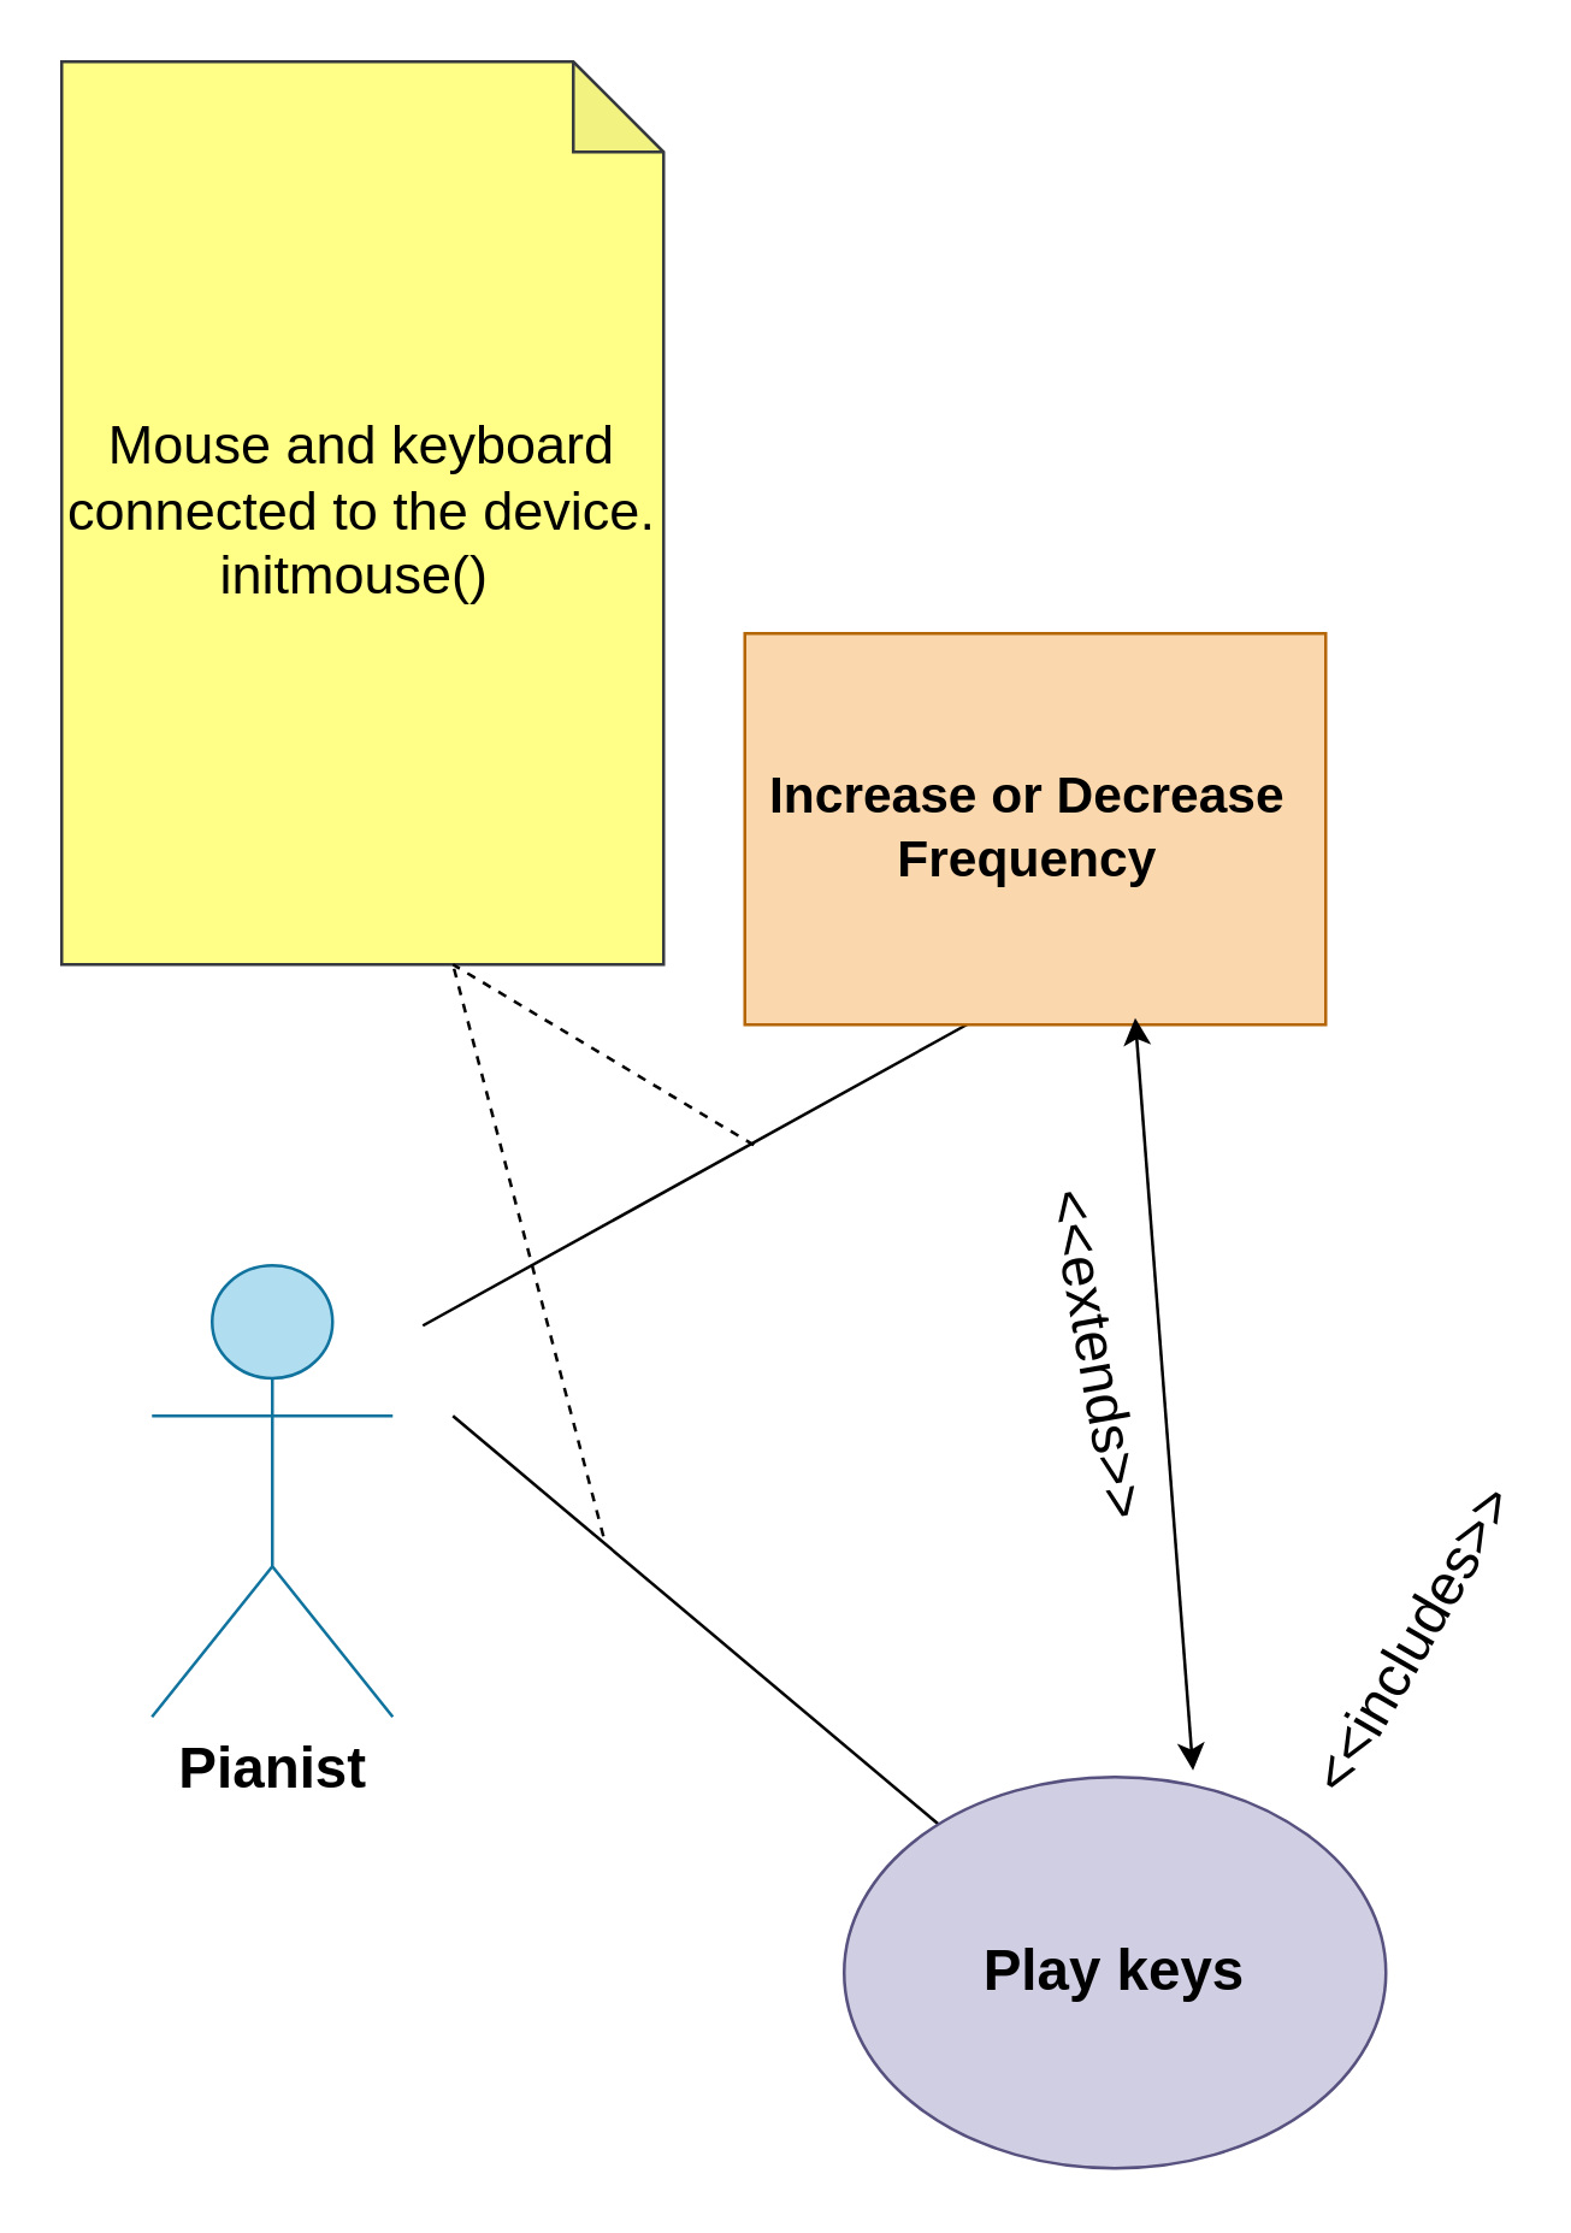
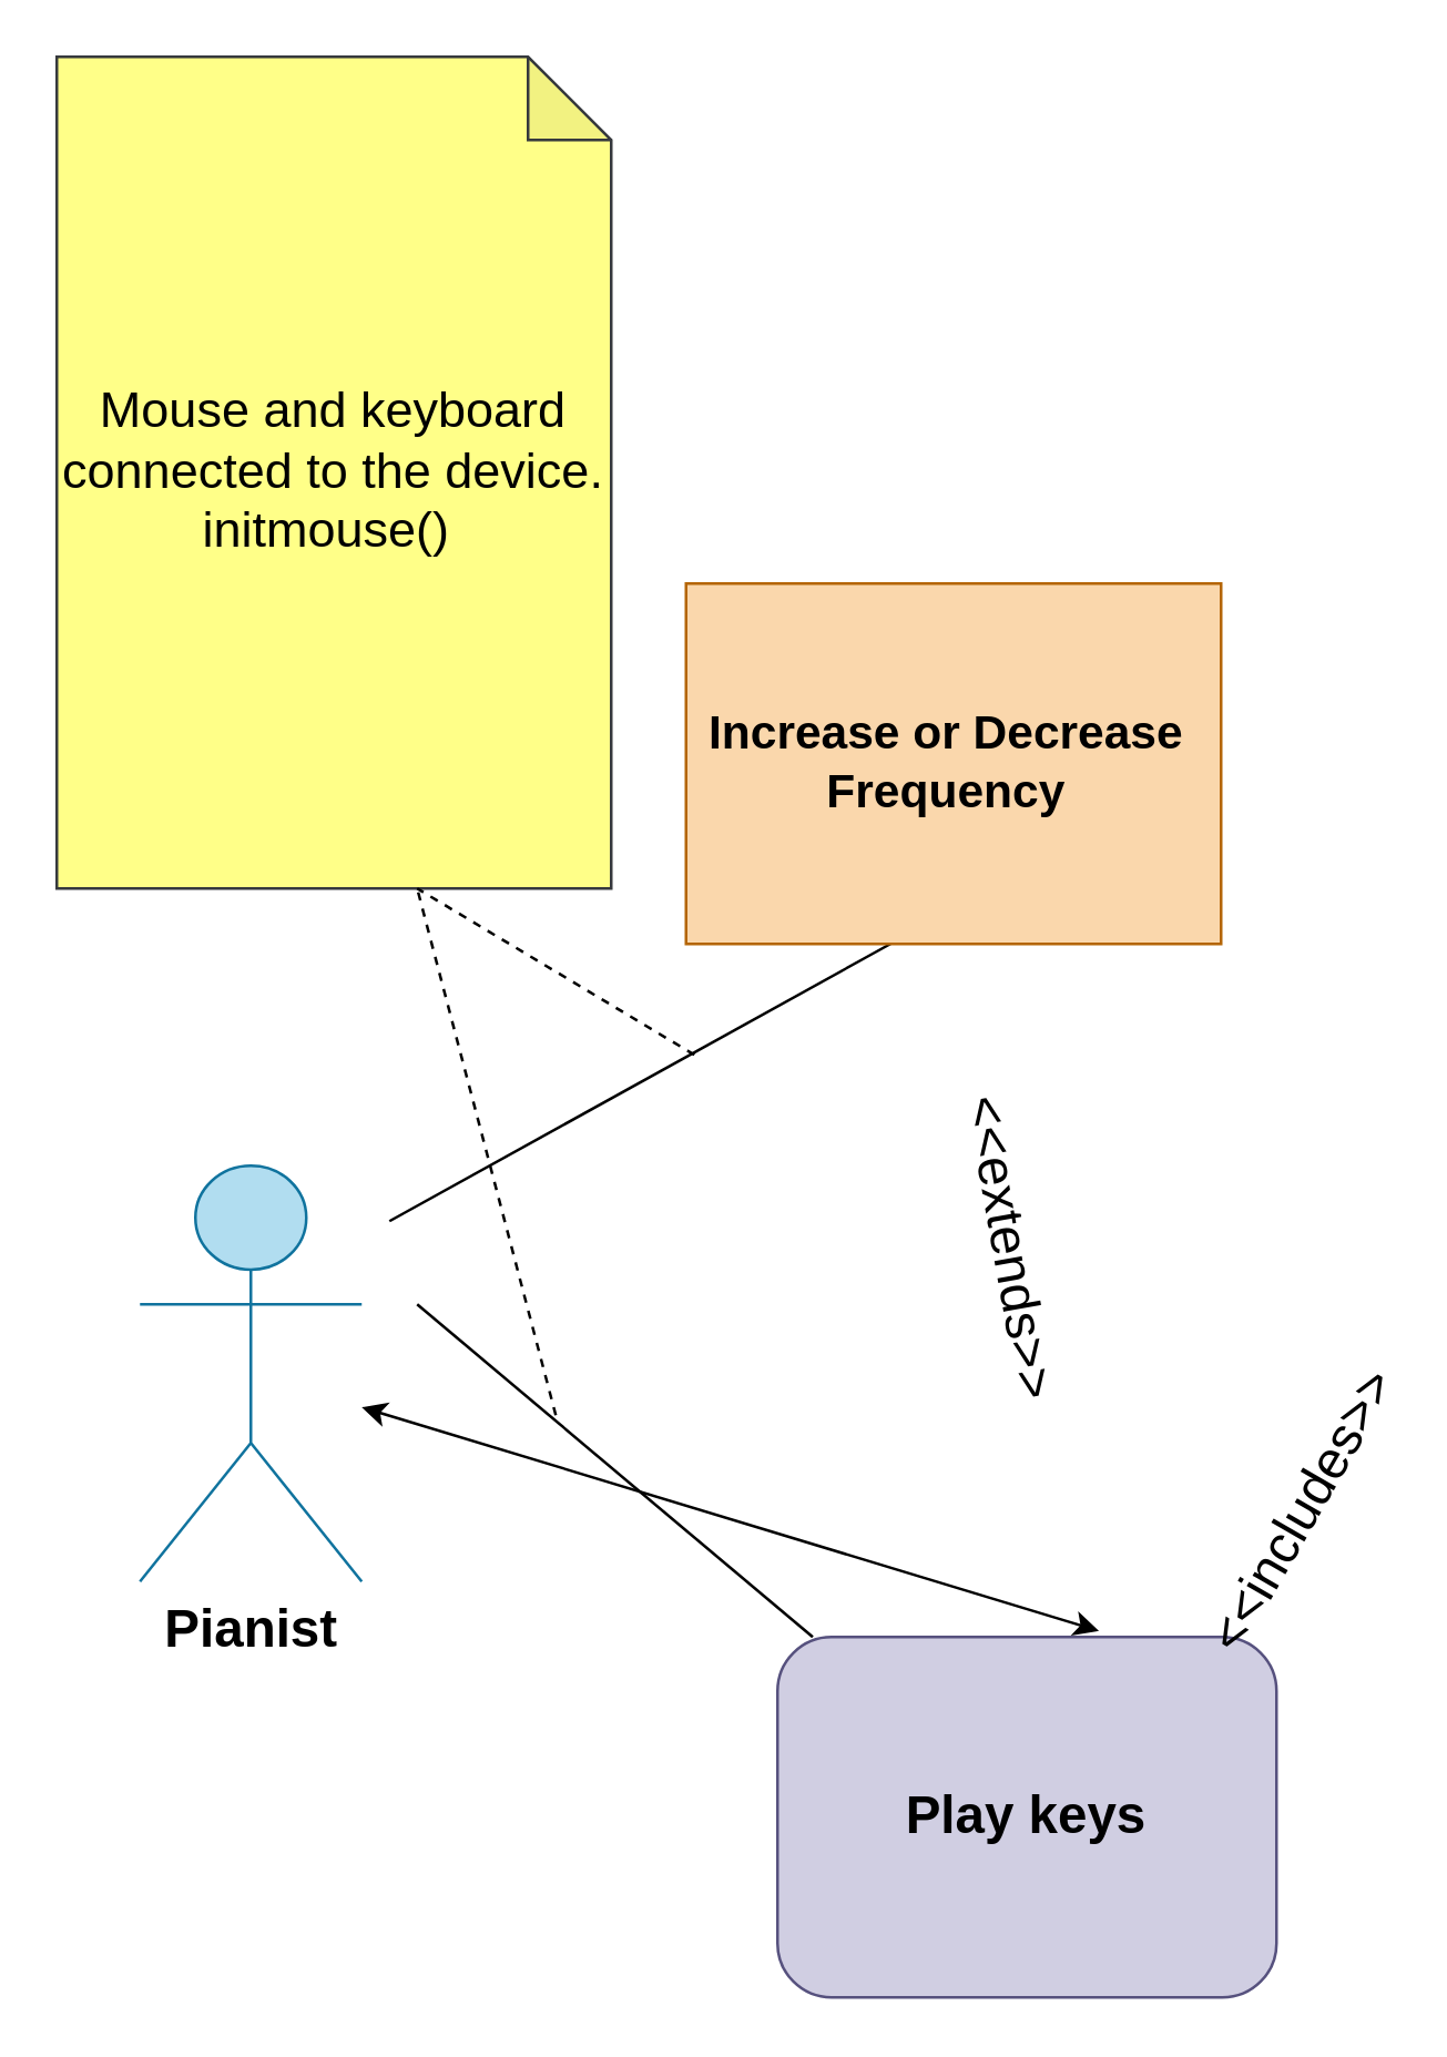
  <mxCell id="0" />
  <mxCell id="1" parent="0" />
  <mxCell id="2" value="&lt;b&gt;&lt;font style=&quot;font-size: 19px;&quot;&gt;Pianist&lt;/font&gt;&lt;/b&gt;" style="shape=umlActor;verticalLabelPosition=bottom;verticalAlign=top;html=1;outlineConnect=0;fillColor=#b1ddf0;strokeColor=#10739e;" vertex="1" parent="1"><mxGeometry x="50" y="420" width="80" height="150" as="geometry" /></mxCell>
  <mxCell id="3" value="" style="endArrow=none;html=1;rounded=0;entryX=0.394;entryY=0.99;entryDx=0;entryDy=0;entryPerimeter=0;" edge="1" parent="1" target="4"><mxGeometry width="50" height="50" relative="1" as="geometry"><mxPoint x="140" y="440" as="sourcePoint" /><mxPoint x="240" y="400" as="targetPoint" /><Array as="points" /></mxGeometry></mxCell>
  <mxCell id="4" value="&lt;b&gt;&lt;font style=&quot;font-size: 17px;&quot;&gt;Increase or Decrease&amp;nbsp; Frequency&amp;nbsp;&lt;/font&gt;&lt;/b&gt;" style="whiteSpace=wrap;html=1;fillColor=#fad7ac;strokeColor=#b46504;rounded=0;" vertex="1" parent="1"><mxGeometry x="247" y="210" width="193" height="130" as="geometry" /></mxCell>
  <mxCell id="5" value="" style="endArrow=none;html=1;rounded=0;" edge="1" parent="1" target="6"><mxGeometry width="50" height="50" relative="1" as="geometry"><mxPoint x="150" y="470" as="sourcePoint" /><mxPoint x="270" y="500" as="targetPoint" /><Array as="points" /></mxGeometry></mxCell>
- <mxCell id="6" value="&lt;b&gt;&lt;font style=&quot;font-size: 19px;&quot;&gt;Play keys&lt;/font&gt;&lt;/b&gt;" style="ellipse;whiteSpace=wrap;html=1;fillColor=#d0cee2;strokeColor=#56517e;" vertex="1" parent="1"><mxGeometry x="280" y="590" width="180" height="130" as="geometry" /></mxCell>
+ <mxCell id="6" value="&lt;b&gt;&lt;font style=&quot;font-size: 19px;&quot;&gt;Play keys&lt;/font&gt;&lt;/b&gt;" style="whiteSpace=wrap;html=1;fillColor=#d0cee2;strokeColor=#56517e;rounded=1;" vertex="1" parent="1"><mxGeometry x="280" y="590" width="180" height="130" as="geometry" /></mxCell>
  <mxCell id="7" value="&lt;font style=&quot;font-size: 18px;&quot;&gt;Mouse and keyboard connected to the device.&lt;br&gt;initmouse()&amp;nbsp;&lt;/font&gt;" style="shape=note;whiteSpace=wrap;html=1;backgroundOutline=1;darkOpacity=0.05;fillColor=#ffff88;strokeColor=#36393d;" vertex="1" parent="1"><mxGeometry x="20" y="20" width="200" height="300" as="geometry" /></mxCell>
- <mxCell id="8" value="" style="endArrow=classic;startArrow=classic;html=1;rounded=0;entryX=0.672;entryY=0.983;entryDx=0;entryDy=0;entryPerimeter=0;exitX=0.644;exitY=-0.017;exitDx=0;exitDy=0;exitPerimeter=0;" edge="1" parent="1" source="6" target="4"><mxGeometry width="50" height="50" relative="1" as="geometry"><mxPoint x="250" y="480" as="sourcePoint" /><mxPoint x="310" y="410" as="targetPoint" /></mxGeometry></mxCell>
+ <mxCell id="8" value="" style="endArrow=classic;startArrow=classic;html=1;rounded=0;exitX=0.644;exitY=-0.017;exitDx=0;exitDy=0;exitPerimeter=0;" edge="1" parent="1" source="6" target="2"><mxGeometry width="50" height="50" relative="1" as="geometry"><mxPoint x="250" y="480" as="sourcePoint" /><mxPoint x="310" y="410" as="targetPoint" /></mxGeometry></mxCell>
  <mxCell id="9" value="" style="endArrow=none;dashed=1;html=1;rounded=0;entryX=0.5;entryY=1;entryDx=0;entryDy=0;entryPerimeter=0;" edge="1" parent="1"><mxGeometry width="50" height="50" relative="1" as="geometry"><mxPoint x="250" y="380" as="sourcePoint" /><mxPoint x="150" y="320" as="targetPoint" /><Array as="points" /></mxGeometry></mxCell>
  <mxCell id="10" value="&lt;font style=&quot;font-size: 19px;&quot;&gt;&amp;lt;&amp;lt;extends&amp;gt;&amp;gt;&lt;/font&gt;" style="text;html=1;strokeColor=none;fillColor=none;align=center;verticalAlign=middle;whiteSpace=wrap;rounded=0;rotation=80;" vertex="1" parent="1"><mxGeometry x="334" y="435" width="60" height="30" as="geometry" /></mxCell>
  <mxCell id="11" value="&lt;font style=&quot;font-size: 19px;&quot;&gt;&amp;lt;&amp;lt;includes&amp;gt;&amp;gt;&lt;/font&gt;" style="text;html=1;strokeColor=none;fillColor=none;align=center;verticalAlign=middle;whiteSpace=wrap;rounded=0;rotation=-60;" vertex="1" parent="1"><mxGeometry x="440" y="530" width="60" height="30" as="geometry" /></mxCell>
  <mxCell id="12" value="" style="endArrow=none;dashed=1;html=1;rounded=0;entryX=0.65;entryY=1;entryDx=0;entryDy=0;entryPerimeter=0;" edge="1" parent="1" target="7"><mxGeometry width="50" height="50" relative="1" as="geometry"><mxPoint x="200" y="510" as="sourcePoint" /><mxPoint x="150" y="370" as="targetPoint" /></mxGeometry></mxCell>
